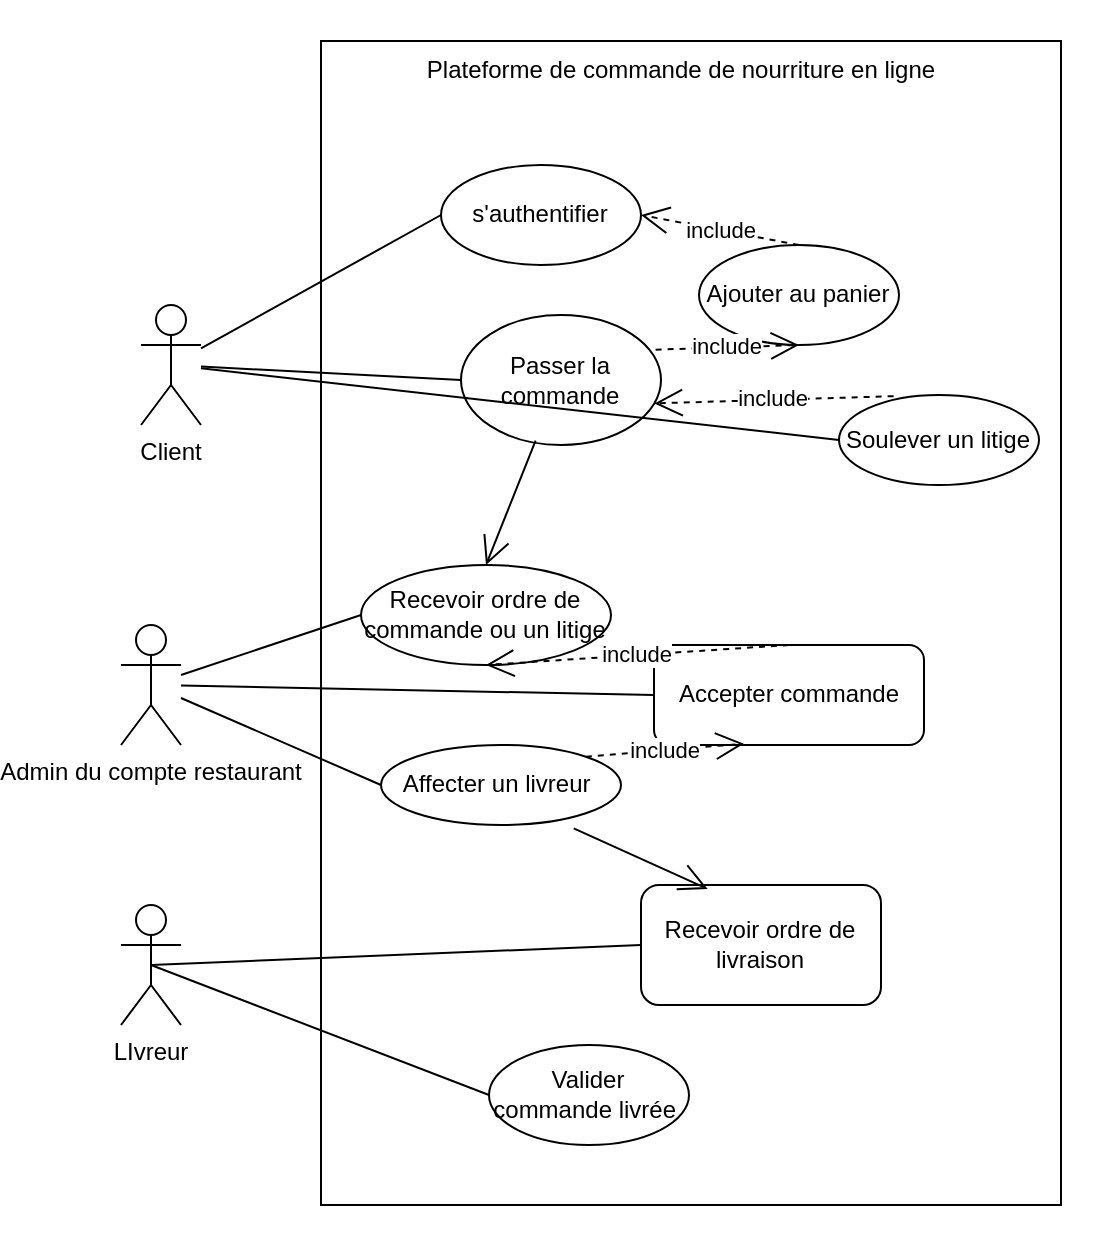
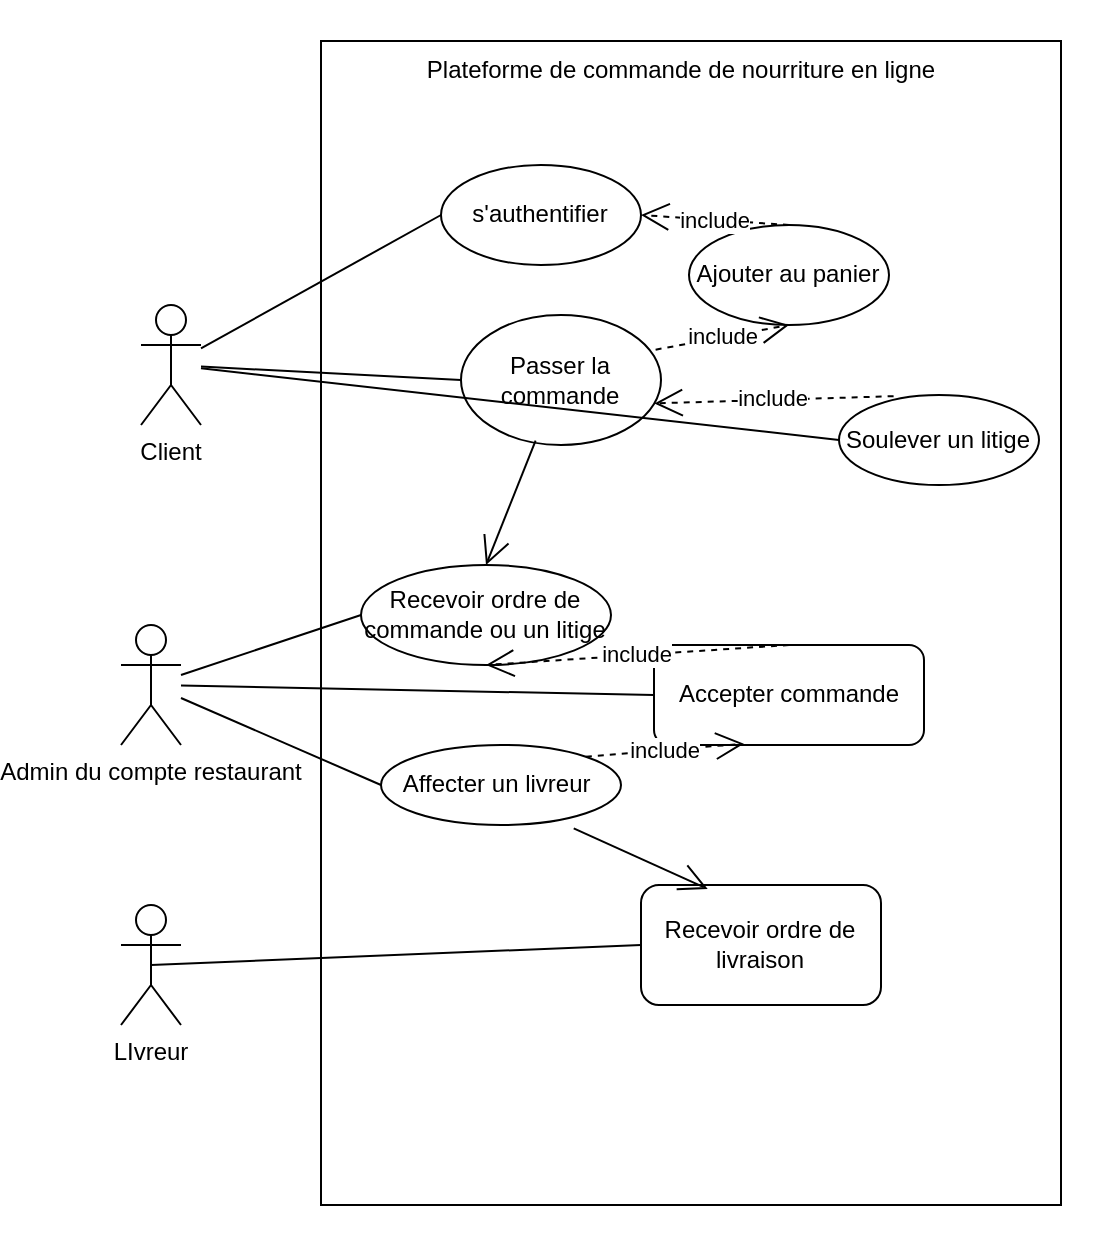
  <mxCell id="0" />
  <mxCell id="1" parent="0" />
  <mxCell id="2" value="" style="rounded=0;whiteSpace=wrap;html=1;" vertex="1" parent="1"><mxGeometry x="120" y="20" width="370" height="582" as="geometry" /></mxCell>
  <mxCell id="3" value="Client" style="shape=umlActor;verticalLabelPosition=bottom;verticalAlign=top;html=1;outlineConnect=0;" parent="1" vertex="1"><mxGeometry x="30" y="152" width="30" height="60" as="geometry" /></mxCell>
  <mxCell id="4" value="s'authentifier" style="ellipse;whiteSpace=wrap;html=1;" parent="1" vertex="1"><mxGeometry x="180" y="82" width="100" height="50" as="geometry" /></mxCell>
- <mxCell id="5" value="Ajouter au panier" style="ellipse;whiteSpace=wrap;html=1;" parent="1" vertex="1"><mxGeometry x="309" y="122" width="100" height="50" as="geometry" /></mxCell>
+ <mxCell id="5" value="Ajouter au panier" style="ellipse;whiteSpace=wrap;html=1;" parent="1" vertex="1"><mxGeometry x="304" y="112" width="100" height="50" as="geometry" /></mxCell>
  <mxCell id="6" value="Passer la commande" style="ellipse;whiteSpace=wrap;html=1;" parent="1" vertex="1"><mxGeometry x="190" y="157" width="100" height="65" as="geometry" /></mxCell>
  <mxCell id="7" value="Recevoir ordre de commande ou un litige" style="ellipse;whiteSpace=wrap;html=1;" parent="1" vertex="1"><mxGeometry x="140" y="282" width="125" height="50" as="geometry" /></mxCell>
  <mxCell id="8" value="Accepter commande" style="whiteSpace=wrap;html=1;rounded=1;" parent="1" vertex="1"><mxGeometry x="286.5" y="322" width="135" height="50" as="geometry" /></mxCell>
  <mxCell id="9" value="Admin du compte restaurant" style="shape=umlActor;verticalLabelPosition=bottom;verticalAlign=top;html=1;outlineConnect=0;" parent="1" vertex="1"><mxGeometry x="20" y="312" width="30" height="60" as="geometry" /></mxCell>
  <mxCell id="10" value="LIvreur" style="shape=umlActor;verticalLabelPosition=bottom;verticalAlign=top;html=1;outlineConnect=0;" parent="1" vertex="1"><mxGeometry x="20" y="452" width="30" height="60" as="geometry" /></mxCell>
  <mxCell id="11" value="Affecter un livreur&amp;nbsp;" style="ellipse;whiteSpace=wrap;html=1;" parent="1" vertex="1"><mxGeometry x="150" y="372" width="120" height="40" as="geometry" /></mxCell>
  <mxCell id="12" value="include" style="endArrow=open;endSize=12;dashed=1;html=1;rounded=0;entryX=1;entryY=0.5;entryDx=0;entryDy=0;exitX=0.5;exitY=0;exitDx=0;exitDy=0;" edge="1" parent="1" source="5" target="4"><mxGeometry width="160" relative="1" as="geometry"><mxPoint x="270" y="162" as="sourcePoint" /><mxPoint x="430" y="162" as="targetPoint" /></mxGeometry></mxCell>
  <mxCell id="13" value="include" style="endArrow=open;endSize=12;dashed=1;html=1;rounded=0;entryX=0.5;entryY=1;entryDx=0;entryDy=0;exitX=0.973;exitY=0.267;exitDx=0;exitDy=0;exitPerimeter=0;" edge="1" parent="1" source="6" target="5"><mxGeometry width="160" relative="1" as="geometry"><mxPoint x="229.5" y="257" as="sourcePoint" /><mxPoint x="229.5" y="212" as="targetPoint" /></mxGeometry></mxCell>
  <mxCell id="14" value="" style="endArrow=none;html=1;rounded=0;entryX=0;entryY=0.5;entryDx=0;entryDy=0;" edge="1" parent="1" source="3" target="4"><mxGeometry relative="1" as="geometry"><mxPoint x="270" y="262" as="sourcePoint" /><mxPoint x="430" y="262" as="targetPoint" /></mxGeometry></mxCell>
  <mxCell id="15" value="" style="endArrow=none;html=1;rounded=0;entryX=0;entryY=0.5;entryDx=0;entryDy=0;" edge="1" parent="1" source="3" target="6"><mxGeometry relative="1" as="geometry"><mxPoint x="80" y="192" as="sourcePoint" /><mxPoint x="200" y="112" as="targetPoint" /></mxGeometry></mxCell>
  <mxCell id="16" value="Plateforme de commande de nourriture en ligne" style="text;html=1;align=center;verticalAlign=middle;resizable=0;points=[];autosize=1;strokeColor=none;fillColor=none;" vertex="1" parent="1"><mxGeometry x="160" y="20" width="280" height="30" as="geometry" /></mxCell>
  <mxCell id="17" value="" style="endArrow=none;html=1;rounded=0;entryX=0;entryY=0.5;entryDx=0;entryDy=0;" edge="1" parent="1" source="9" target="7"><mxGeometry relative="1" as="geometry"><mxPoint x="60" y="266" as="sourcePoint" /><mxPoint x="180" y="342" as="targetPoint" /></mxGeometry></mxCell>
  <mxCell id="18" value="" style="endArrow=none;html=1;rounded=0;entryX=0;entryY=0.5;entryDx=0;entryDy=0;" edge="1" parent="1" source="9" target="8"><mxGeometry relative="1" as="geometry"><mxPoint x="60" y="383" as="sourcePoint" /><mxPoint x="160" y="392" as="targetPoint" /></mxGeometry></mxCell>
  <mxCell id="19" value="Soulever un litige" style="ellipse;whiteSpace=wrap;html=1;" vertex="1" parent="1"><mxGeometry x="379" y="197" width="100" height="45" as="geometry" /></mxCell>
  <mxCell id="20" value="Recevoir ordre de livraison" style="whiteSpace=wrap;html=1;rounded=1;" vertex="1" parent="1"><mxGeometry x="280" y="442" width="120" height="60" as="geometry" /></mxCell>
- <mxCell id="21" value="Valider commande livrée&amp;nbsp;" style="ellipse;whiteSpace=wrap;html=1;" vertex="1" parent="1"><mxGeometry x="204" y="522" width="100" height="50" as="geometry" /></mxCell>
  <mxCell id="22" value="" style="endArrow=none;html=1;rounded=0;entryX=0;entryY=0.5;entryDx=0;entryDy=0;" edge="1" parent="1" source="9" target="11"><mxGeometry relative="1" as="geometry"><mxPoint x="60" y="392" as="sourcePoint" /><mxPoint x="160" y="457" as="targetPoint" /></mxGeometry></mxCell>
  <mxCell id="23" value="" style="endArrow=none;html=1;rounded=0;entryX=0;entryY=0.5;entryDx=0;entryDy=0;" edge="1" parent="1" source="3" target="19"><mxGeometry relative="1" as="geometry"><mxPoint x="70" y="201" as="sourcePoint" /><mxPoint x="190" y="277" as="targetPoint" /></mxGeometry></mxCell>
  <mxCell id="24" value="" style="endArrow=open;endFill=1;endSize=12;html=1;rounded=0;exitX=0.803;exitY=1.042;exitDx=0;exitDy=0;entryX=0.278;entryY=0.033;entryDx=0;entryDy=0;entryPerimeter=0;exitPerimeter=0;" edge="1" parent="1" source="11" target="20"><mxGeometry width="160" relative="1" as="geometry"><mxPoint x="270" y="472" as="sourcePoint" /><mxPoint x="430" y="472" as="targetPoint" /></mxGeometry></mxCell>
- <mxCell id="25" value="" style="endArrow=none;html=1;rounded=0;entryX=0;entryY=0.5;entryDx=0;entryDy=0;exitX=0.5;exitY=0.5;exitDx=0;exitDy=0;exitPerimeter=0;" edge="1" parent="1" source="10" target="21"><mxGeometry relative="1" as="geometry"><mxPoint x="60" y="399" as="sourcePoint" /><mxPoint x="170" y="522" as="targetPoint" /></mxGeometry></mxCell>
  <mxCell id="26" value="include" style="endArrow=open;endSize=12;dashed=1;html=1;rounded=0;exitX=0.273;exitY=0.013;exitDx=0;exitDy=0;exitPerimeter=0;entryX=0.967;entryY=0.68;entryDx=0;entryDy=0;entryPerimeter=0;" edge="1" parent="1" source="19" target="6"><mxGeometry width="160" relative="1" as="geometry"><mxPoint x="240" y="252" as="sourcePoint" /><mxPoint x="240" y="217" as="targetPoint" /></mxGeometry></mxCell>
  <mxCell id="27" value="" style="endArrow=open;endFill=1;endSize=12;html=1;rounded=0;entryX=0.5;entryY=0;entryDx=0;entryDy=0;exitX=0.373;exitY=0.967;exitDx=0;exitDy=0;exitPerimeter=0;" edge="1" parent="1" source="6" target="7"><mxGeometry width="160" relative="1" as="geometry"><mxPoint x="270" y="252" as="sourcePoint" /><mxPoint x="430" y="252" as="targetPoint" /></mxGeometry></mxCell>
  <mxCell id="28" value="include" style="endArrow=open;endSize=12;dashed=1;html=1;rounded=0;entryX=0.5;entryY=1;entryDx=0;entryDy=0;exitX=0.5;exitY=0;exitDx=0;exitDy=0;" edge="1" parent="1" source="8" target="7"><mxGeometry width="160" relative="1" as="geometry"><mxPoint x="271.5" y="371" as="sourcePoint" /><mxPoint x="338.5" y="363" as="targetPoint" /></mxGeometry></mxCell>
  <mxCell id="29" value="include" style="endArrow=open;endSize=12;dashed=1;html=1;rounded=0;entryX=0.333;entryY=0.987;entryDx=0;entryDy=0;exitX=1;exitY=0;exitDx=0;exitDy=0;entryPerimeter=0;" edge="1" parent="1" source="11" target="8"><mxGeometry width="160" relative="1" as="geometry"><mxPoint x="379.5" y="457" as="sourcePoint" /><mxPoint x="250.5" y="417" as="targetPoint" /></mxGeometry></mxCell>
  <mxCell id="30" value="" style="endArrow=none;html=1;rounded=0;entryX=0;entryY=0.5;entryDx=0;entryDy=0;exitX=0.5;exitY=0.5;exitDx=0;exitDy=0;exitPerimeter=0;" edge="1" parent="1" source="10" target="20"><mxGeometry relative="1" as="geometry"><mxPoint x="60" y="498" as="sourcePoint" /><mxPoint x="214" y="557" as="targetPoint" /></mxGeometry></mxCell>
